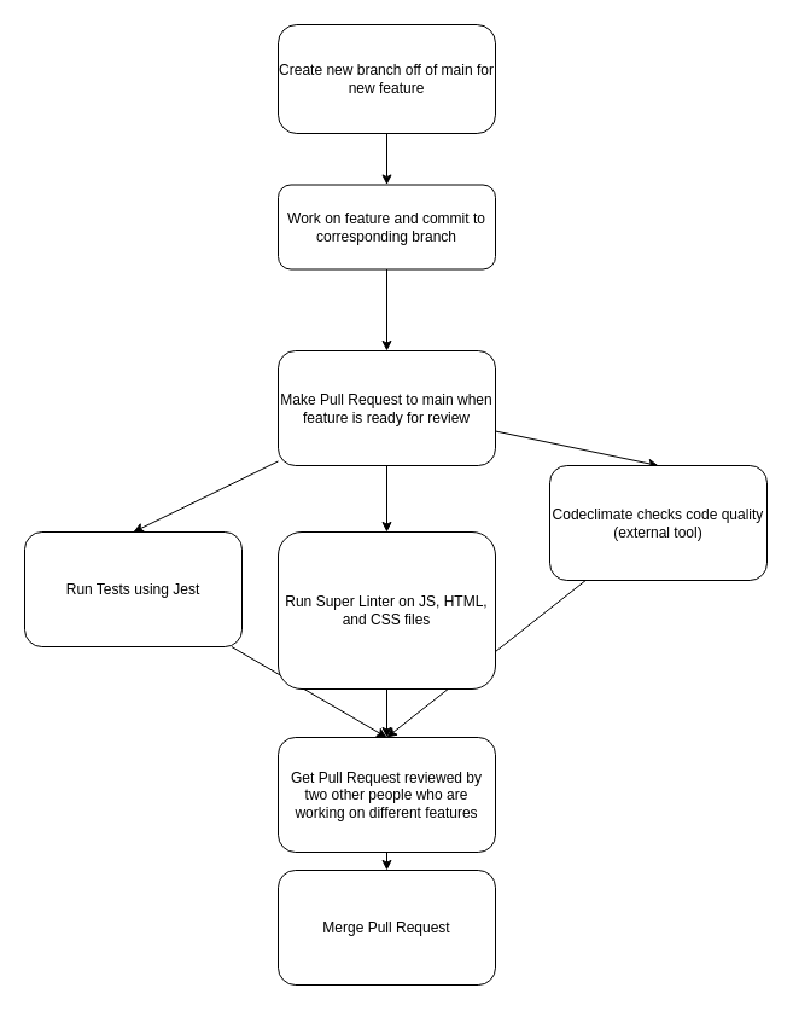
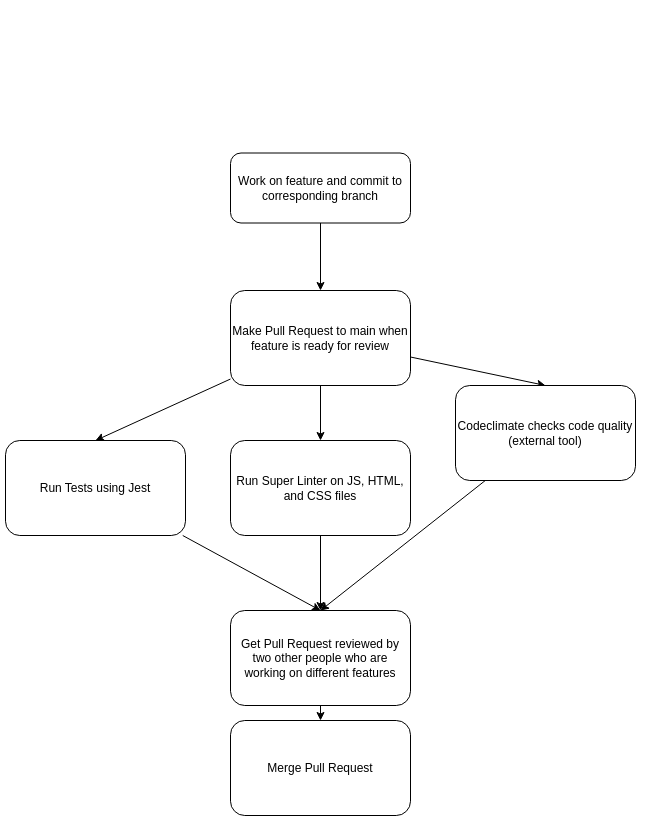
  <mxCell id="0" />
  <mxCell id="1" parent="0" />
- <mxCell id="2" style="edgeStyle=none;html=1;" edge="1" parent="1" source="3" target="5"><mxGeometry relative="1" as="geometry" /></mxCell>
- <mxCell id="3" value="Create new branch off of main for new feature" style="rounded=1;whiteSpace=wrap;html=1;arcSize=17;" vertex="1" parent="1"><mxGeometry x="230" y="20" width="180" height="90" as="geometry" /></mxCell>
  <mxCell id="4" style="edgeStyle=none;html=1;" edge="1" parent="1" source="5" target="9"><mxGeometry relative="1" as="geometry" /></mxCell>
  <mxCell id="5" value="Work on feature and commit to corresponding branch" style="rounded=1;whiteSpace=wrap;html=1;" vertex="1" parent="1"><mxGeometry x="230" y="152.5" width="180" height="70" as="geometry" /></mxCell>
  <mxCell id="6" style="edgeStyle=none;html=1;entryX=0.5;entryY=0;entryDx=0;entryDy=0;" edge="1" parent="1" source="9" target="13"><mxGeometry relative="1" as="geometry" /></mxCell>
  <mxCell id="7" style="edgeStyle=none;html=1;entryX=0.5;entryY=0;entryDx=0;entryDy=0;" edge="1" parent="1" source="9" target="15"><mxGeometry relative="1" as="geometry" /></mxCell>
  <mxCell id="8" style="edgeStyle=none;html=1;entryX=0.5;entryY=0;entryDx=0;entryDy=0;" edge="1" parent="1" source="9" target="11"><mxGeometry relative="1" as="geometry" /></mxCell>
  <mxCell id="9" value="Make Pull Request to main when feature is ready for review" style="rounded=1;whiteSpace=wrap;html=1;" vertex="1" parent="1"><mxGeometry x="230" y="290" width="180" height="95" as="geometry" /></mxCell>
  <mxCell id="10" style="edgeStyle=none;html=1;entryX=0.5;entryY=0;entryDx=0;entryDy=0;" edge="1" parent="1" source="11" target="17"><mxGeometry relative="1" as="geometry" /></mxCell>
  <mxCell id="11" value="Codeclimate checks code quality (external tool)" style="rounded=1;whiteSpace=wrap;html=1;" vertex="1" parent="1"><mxGeometry x="455" y="385" width="180" height="95" as="geometry" /></mxCell>
  <mxCell id="12" style="edgeStyle=none;html=1;entryX=0.5;entryY=0;entryDx=0;entryDy=0;" edge="1" parent="1" source="13" target="17"><mxGeometry relative="1" as="geometry" /></mxCell>
- <mxCell id="13" value="Run Tests using Jest" style="rounded=1;whiteSpace=wrap;html=1;" vertex="1" parent="1"><mxGeometry x="20" y="440" width="180" height="95" as="geometry" /></mxCell>
+ <mxCell id="13" value="Run Tests using Jest" style="rounded=1;whiteSpace=wrap;html=1;" vertex="1" parent="1"><mxGeometry x="5" y="440" width="180" height="95" as="geometry" /></mxCell>
  <mxCell id="14" style="edgeStyle=none;html=1;" edge="1" parent="1" source="15"><mxGeometry relative="1" as="geometry"><mxPoint x="320" y="610" as="targetPoint" /></mxGeometry></mxCell>
- <mxCell id="15" value="Run Super Linter on JS, HTML, and CSS files" style="rounded=1;whiteSpace=wrap;html=1;" vertex="1" parent="1"><mxGeometry x="230" y="440" width="180" height="130" as="geometry" /></mxCell>
+ <mxCell id="15" value="Run Super Linter on JS, HTML, and CSS files" style="rounded=1;whiteSpace=wrap;html=1;" vertex="1" parent="1"><mxGeometry x="230" y="440" width="180" height="95" as="geometry" /></mxCell>
  <mxCell id="16" style="edgeStyle=none;html=1;" edge="1" parent="1" source="17" target="18"><mxGeometry relative="1" as="geometry" /></mxCell>
  <mxCell id="17" value="Get Pull Request reviewed by two other people who are working on different features" style="rounded=1;whiteSpace=wrap;html=1;" vertex="1" parent="1"><mxGeometry x="230" y="610" width="180" height="95" as="geometry" /></mxCell>
  <mxCell id="18" value="Merge Pull Request" style="rounded=1;whiteSpace=wrap;html=1;" vertex="1" parent="1"><mxGeometry x="230" y="720" width="180" height="95" as="geometry" /></mxCell>
